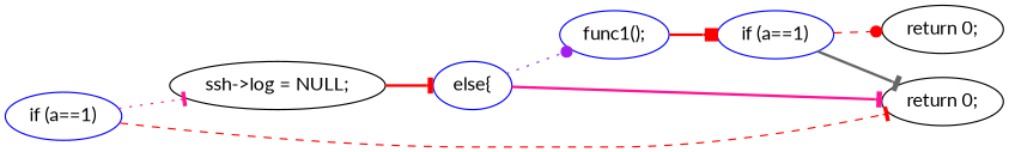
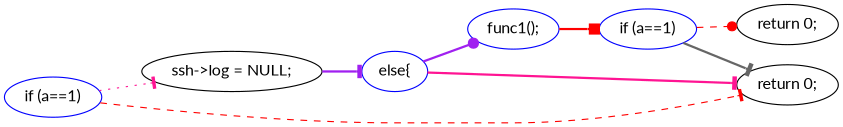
  strict digraph {
    fontname=Lato
    rankdir=LR
    node [color=blue fontname=Lato]
    edge [arrowhead=tee color=red fontname=Lato style=bold]
    n1 [label="if (a==1)"]
    n2 [color=black label="ssh->log = NULL;"]
    n3 [color=black label="return 0;"]
    n4 [label="else{"]
    n5 [label="func1();"]
    n6 [label="if (a==1)"]
    n7 [color=black label="return 0;"]
    n1 -> n2 [color=deeppink style=dotted]
    n1 -> n3 [style=dashed]
-   n2 -> n4
+   n2 -> n4 [color=purple]
    n4 -> n3 [color=deeppink]
-   n4 -> n5 [arrowhead=dot color=purple style=dotted]
+   n4 -> n5 [arrowhead=dot color=purple]
    n5 -> n6 [arrowhead=box]
    n6 -> n3 [color=gray40]
    n6 -> n7 [arrowhead=dot style=dashed]
  }
